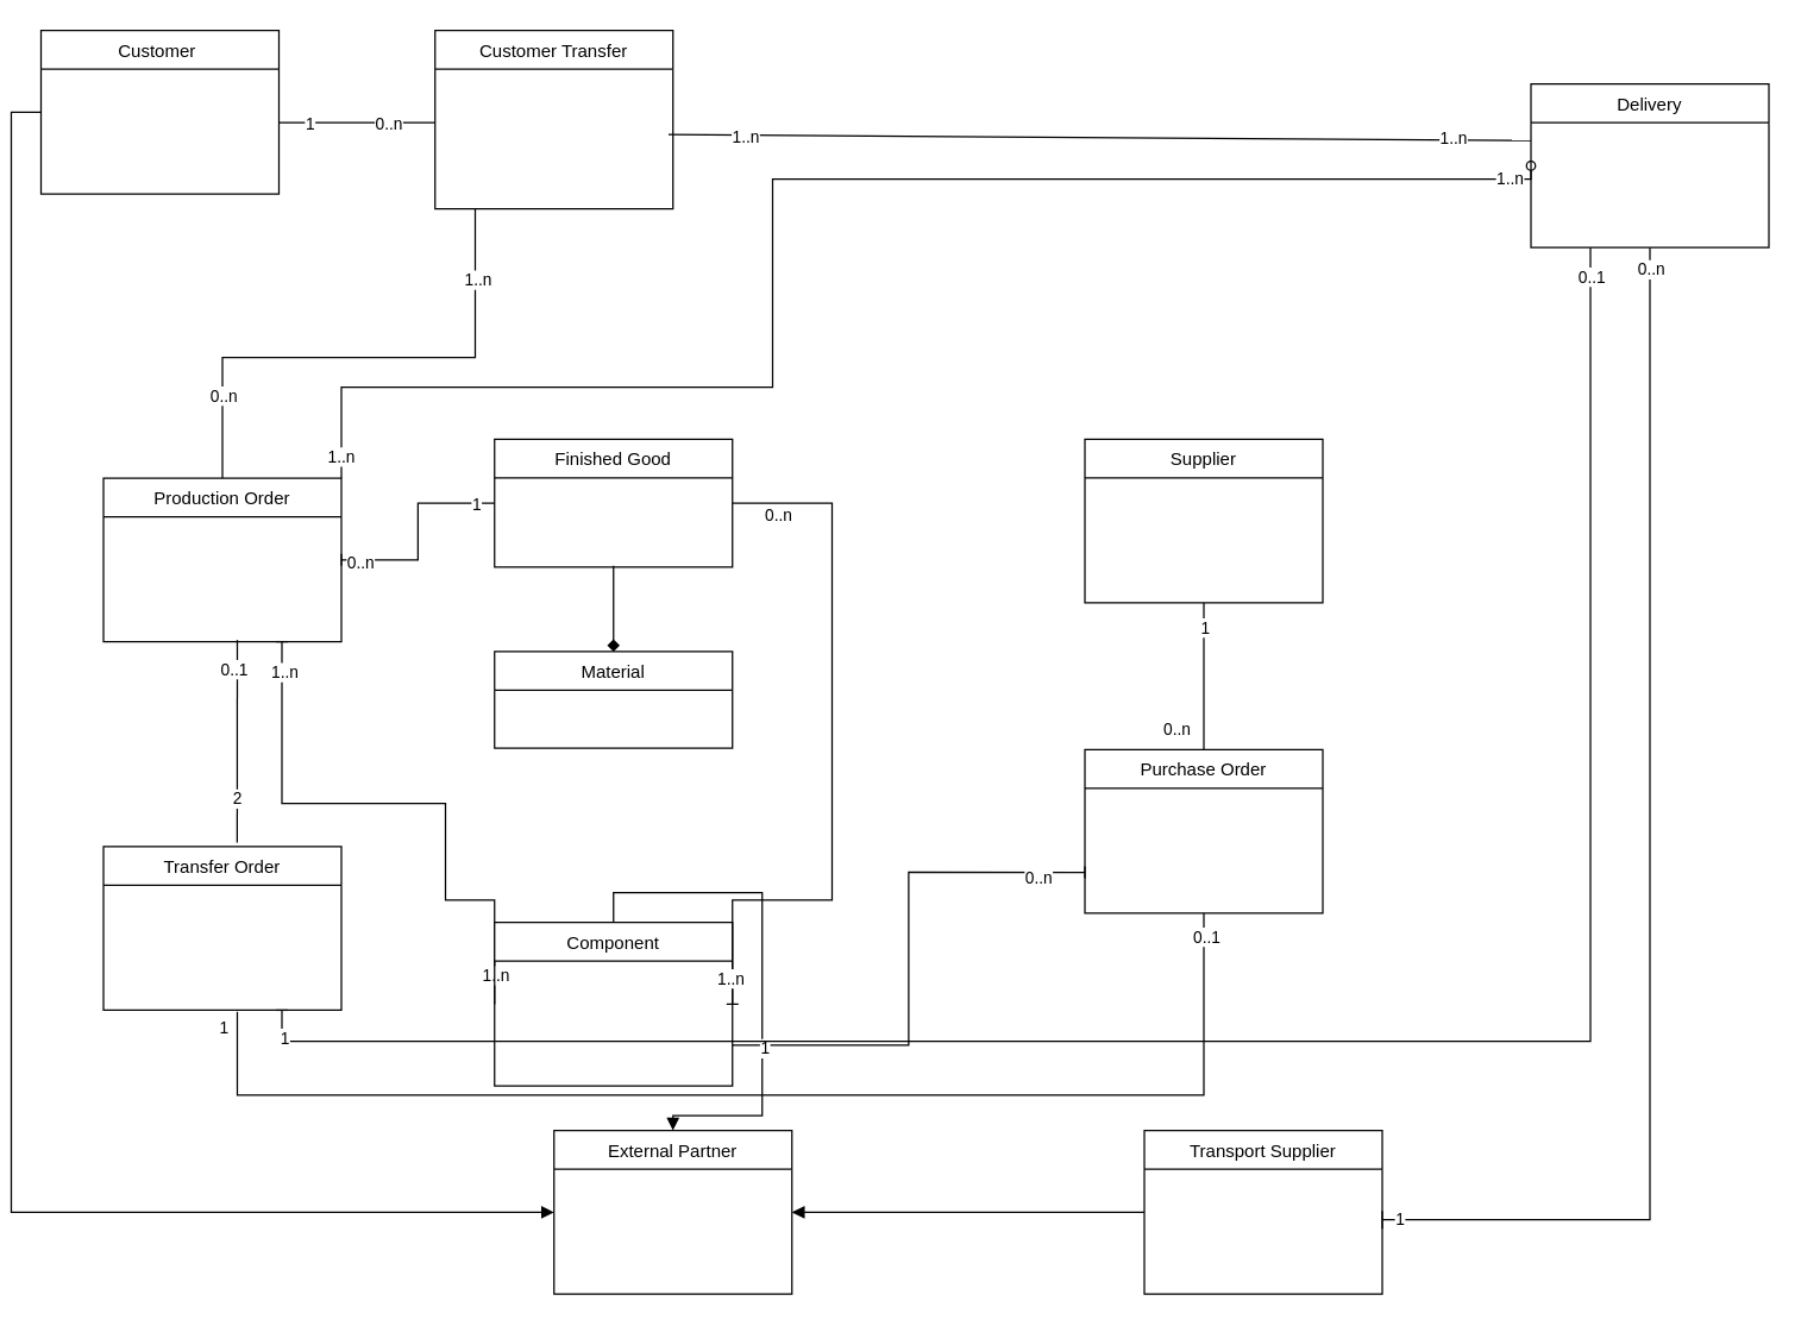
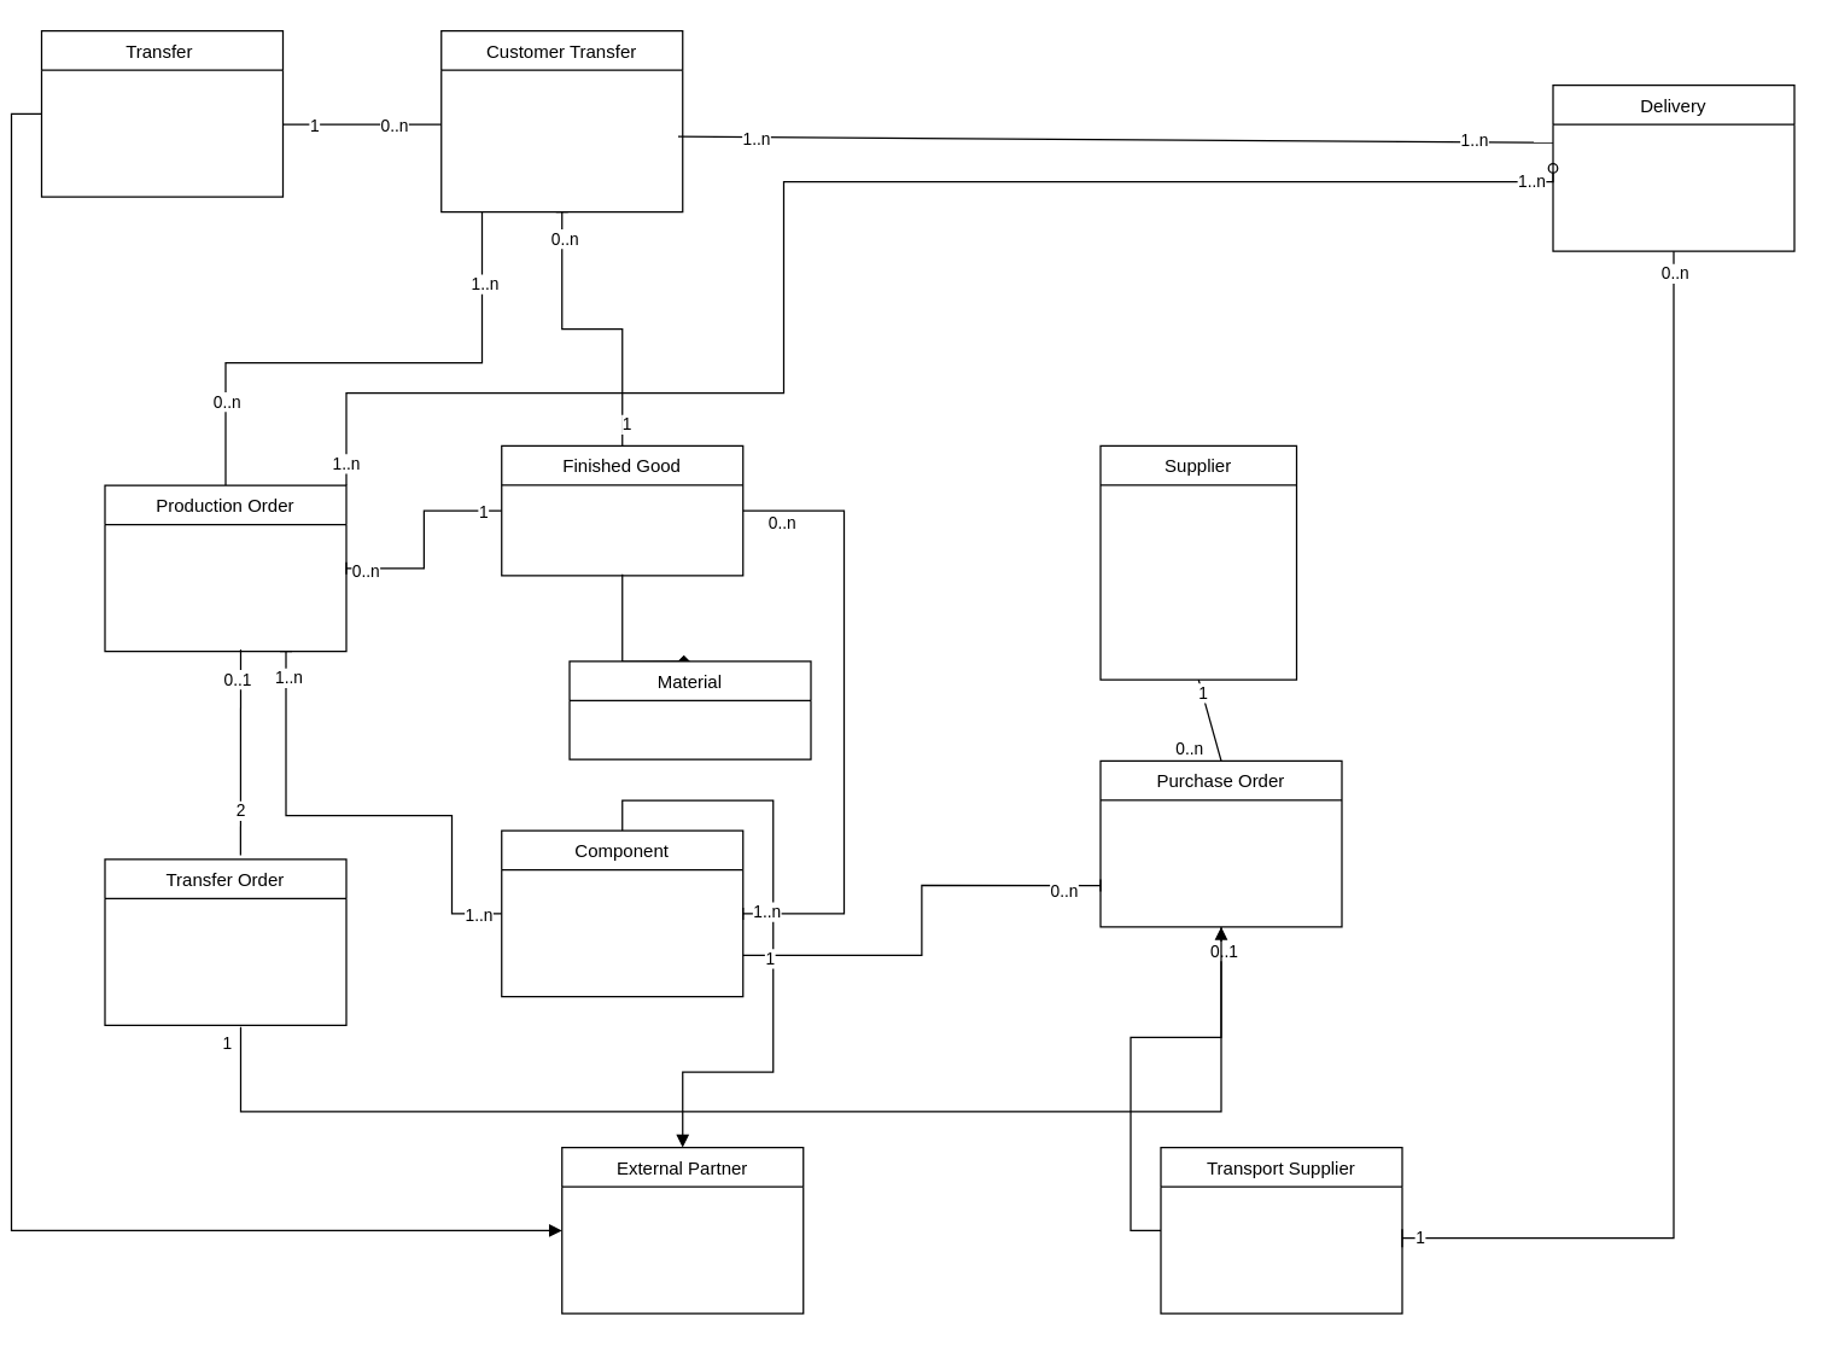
  <mxCell id="0" />
  <mxCell id="1" parent="0" />
  <mxCell id="2" style="edgeStyle=orthogonalEdgeStyle;rounded=0;orthogonalLoop=1;jettySize=auto;html=1;exitX=0.5;exitY=0;exitDx=0;exitDy=0;endArrow=block;endFill=1;" parent="1" source="9" target="39" edge="1"><mxGeometry relative="1" as="geometry" /></mxCell>
  <mxCell id="3" style="edgeStyle=orthogonalEdgeStyle;rounded=0;orthogonalLoop=1;jettySize=auto;html=1;exitX=0;exitY=0.5;exitDx=0;exitDy=0;entryX=0.75;entryY=1;entryDx=0;entryDy=0;endArrow=baseDash;endFill=0;" edge="1" parent="1" source="9" target="31"><mxGeometry relative="1" as="geometry"><Array as="points"><mxPoint x="292" y="605" /><mxPoint x="292" y="540" /><mxPoint x="182" y="540" /></Array></mxGeometry></mxCell>
  <mxCell id="4" value="1..n" style="edgeLabel;html=1;align=center;verticalAlign=middle;resizable=0;points=[];" vertex="1" connectable="0" parent="3"><mxGeometry x="-0.898" relative="1" as="geometry"><mxPoint as="offset" /></mxGeometry></mxCell>
  <mxCell id="5" value="1..n" style="edgeLabel;html=1;align=center;verticalAlign=middle;resizable=0;points=[];" vertex="1" connectable="0" parent="3"><mxGeometry x="0.896" y="-1" relative="1" as="geometry"><mxPoint as="offset" /></mxGeometry></mxCell>
  <mxCell id="6" style="edgeStyle=orthogonalEdgeStyle;rounded=0;orthogonalLoop=1;jettySize=auto;html=1;exitX=1;exitY=0.75;exitDx=0;exitDy=0;entryX=0;entryY=0.75;entryDx=0;entryDy=0;endArrow=baseDash;endFill=0;" edge="1" parent="1" source="9" target="32"><mxGeometry relative="1" as="geometry" /></mxCell>
  <mxCell id="7" value="1" style="edgeLabel;html=1;align=center;verticalAlign=middle;resizable=0;points=[];" vertex="1" connectable="0" parent="6"><mxGeometry x="-0.882" y="-2" relative="1" as="geometry"><mxPoint as="offset" /></mxGeometry></mxCell>
  <mxCell id="8" value="0..n" style="edgeLabel;html=1;align=center;verticalAlign=middle;resizable=0;points=[];" vertex="1" connectable="0" parent="6"><mxGeometry x="0.826" y="-3" relative="1" as="geometry"><mxPoint as="offset" /></mxGeometry></mxCell>
- <mxCell id="9" value="Component" style="swimlane;fontStyle=0;align=center;verticalAlign=top;childLayout=stackLayout;horizontal=1;startSize=26;horizontalStack=0;resizeParent=1;resizeLast=0;collapsible=1;marginBottom=0;rounded=0;shadow=0;strokeWidth=1;" parent="1" vertex="1"><mxGeometry x="325" y="620" width="160" height="110" as="geometry"><mxRectangle x="230" y="140" width="160" height="26" as="alternateBounds" /></mxGeometry></mxCell>
+ <mxCell id="9" value="Component" style="swimlane;fontStyle=0;align=center;verticalAlign=top;childLayout=stackLayout;horizontal=1;startSize=26;horizontalStack=0;resizeParent=1;resizeLast=0;collapsible=1;marginBottom=0;rounded=0;shadow=0;strokeWidth=1;" parent="1" vertex="1"><mxGeometry x="325" y="550" width="160" height="110" as="geometry"><mxRectangle x="230" y="140" width="160" height="26" as="alternateBounds" /></mxGeometry></mxCell>
  <mxCell id="10" style="edgeStyle=orthogonalEdgeStyle;rounded=0;orthogonalLoop=1;jettySize=auto;html=1;exitX=0;exitY=0.5;exitDx=0;exitDy=0;entryX=1;entryY=0.5;entryDx=0;entryDy=0;endArrow=baseDash;endFill=0;" parent="1" source="19" target="31" edge="1"><mxGeometry relative="1" as="geometry" /></mxCell>
  <mxCell id="11" value="1" style="edgeLabel;html=1;align=center;verticalAlign=middle;resizable=0;points=[];" parent="10" vertex="1" connectable="0"><mxGeometry x="-0.818" relative="1" as="geometry"><mxPoint as="offset" /></mxGeometry></mxCell>
  <mxCell id="12" value="0..n" style="edgeLabel;html=1;align=center;verticalAlign=middle;resizable=0;points=[];" parent="10" vertex="1" connectable="0"><mxGeometry x="0.831" y="1" relative="1" as="geometry"><mxPoint as="offset" /></mxGeometry></mxCell>
+ <mxCell id="13" style="edgeStyle=orthogonalEdgeStyle;rounded=0;orthogonalLoop=1;jettySize=auto;html=1;exitX=0.5;exitY=0;exitDx=0;exitDy=0;entryX=0.5;entryY=1;entryDx=0;entryDy=0;endArrow=baseDash;endFill=0;" parent="1" source="19" target="22" edge="1"><mxGeometry relative="1" as="geometry" /></mxCell>
+ <mxCell id="14" value="1" style="edgeLabel;html=1;align=center;verticalAlign=middle;resizable=0;points=[];" parent="13" vertex="1" connectable="0"><mxGeometry x="-0.846" y="-2" relative="1" as="geometry"><mxPoint as="offset" /></mxGeometry></mxCell>
+ <mxCell id="15" value="0..n" style="edgeLabel;html=1;align=center;verticalAlign=middle;resizable=0;points=[];" parent="13" vertex="1" connectable="0"><mxGeometry x="0.826" y="-1" relative="1" as="geometry"><mxPoint as="offset" /></mxGeometry></mxCell>
  <mxCell id="16" style="edgeStyle=orthogonalEdgeStyle;rounded=0;orthogonalLoop=1;jettySize=auto;html=1;exitX=1;exitY=0.5;exitDx=0;exitDy=0;entryX=1;entryY=0.5;entryDx=0;entryDy=0;endArrow=baseDash;endFill=0;" edge="1" parent="1" source="19" target="9"><mxGeometry relative="1" as="geometry"><Array as="points"><mxPoint x="552" y="338" /><mxPoint x="552" y="605" /></Array></mxGeometry></mxCell>
  <mxCell id="17" value="0..n" style="edgeLabel;html=1;align=center;verticalAlign=middle;resizable=0;points=[];" vertex="1" connectable="0" parent="16"><mxGeometry x="-0.874" y="-7" relative="1" as="geometry"><mxPoint as="offset" /></mxGeometry></mxCell>
  <mxCell id="18" value="1..n" style="edgeLabel;html=1;align=center;verticalAlign=middle;resizable=0;points=[];" vertex="1" connectable="0" parent="16"><mxGeometry x="0.924" y="-2" relative="1" as="geometry"><mxPoint as="offset" /></mxGeometry></mxCell>
  <mxCell id="19" value="Finished Good" style="swimlane;fontStyle=0;align=center;verticalAlign=top;childLayout=stackLayout;horizontal=1;startSize=26;horizontalStack=0;resizeParent=1;resizeLast=0;collapsible=1;marginBottom=0;rounded=0;shadow=0;strokeWidth=1;" parent="1" vertex="1"><mxGeometry x="325" y="295" width="160" height="86" as="geometry"><mxRectangle x="130" y="380" width="160" height="26" as="alternateBounds" /></mxGeometry></mxCell>
  <mxCell id="20" style="edgeStyle=orthogonalEdgeStyle;rounded=0;orthogonalLoop=1;jettySize=auto;html=1;exitX=0.5;exitY=1;exitDx=0;exitDy=0;entryX=0.5;entryY=0;entryDx=0;entryDy=0;endArrow=diamond;endFill=1;" parent="1" source="19" target="21" edge="1"><mxGeometry relative="1" as="geometry"><Array as="points"><mxPoint x="405" y="380" /><mxPoint x="405" y="380" /></Array></mxGeometry></mxCell>
- <mxCell id="21" value="Material" style="swimlane;fontStyle=0;align=center;verticalAlign=top;childLayout=stackLayout;horizontal=1;startSize=26;horizontalStack=0;resizeParent=1;resizeLast=0;collapsible=1;marginBottom=0;rounded=0;shadow=0;strokeWidth=1;" parent="1" vertex="1"><mxGeometry x="325" y="437.86" width="160" height="65" as="geometry"><mxRectangle x="550" y="140" width="160" height="26" as="alternateBounds" /></mxGeometry></mxCell>
+ <mxCell id="21" value="Material" style="swimlane;fontStyle=0;align=center;verticalAlign=top;childLayout=stackLayout;horizontal=1;startSize=26;horizontalStack=0;resizeParent=1;resizeLast=0;collapsible=1;marginBottom=0;rounded=0;shadow=0;strokeWidth=1;" parent="1" vertex="1"><mxGeometry x="370" y="437.86" width="160" height="65" as="geometry"><mxRectangle x="550" y="140" width="160" height="26" as="alternateBounds" /></mxGeometry></mxCell>
  <mxCell id="22" value="Customer Transfer" style="swimlane;fontStyle=0;align=center;verticalAlign=top;childLayout=stackLayout;horizontal=1;startSize=26;horizontalStack=0;resizeParent=1;resizeLast=0;collapsible=1;marginBottom=0;rounded=0;shadow=0;strokeWidth=1;" parent="1" vertex="1"><mxGeometry x="285" y="20" width="160" height="120" as="geometry"><mxRectangle x="550" y="140" width="160" height="26" as="alternateBounds" /></mxGeometry></mxCell>
  <mxCell id="23" style="edgeStyle=orthogonalEdgeStyle;rounded=0;orthogonalLoop=1;jettySize=auto;html=1;exitX=0;exitY=0.5;exitDx=0;exitDy=0;entryX=0;entryY=0.5;entryDx=0;entryDy=0;endArrow=block;endFill=1;" parent="1" source="24" target="39" edge="1"><mxGeometry relative="1" as="geometry" /></mxCell>
- <mxCell id="24" value="Customer " style="swimlane;fontStyle=0;align=center;verticalAlign=top;childLayout=stackLayout;horizontal=1;startSize=26;horizontalStack=0;resizeParent=1;resizeLast=0;collapsible=1;marginBottom=0;rounded=0;shadow=0;strokeWidth=1;" parent="1" vertex="1"><mxGeometry x="20" y="20" width="160" height="110" as="geometry"><mxRectangle x="550" y="140" width="160" height="26" as="alternateBounds" /></mxGeometry></mxCell>
+ <mxCell id="24" value="Transfer " style="swimlane;fontStyle=0;align=center;verticalAlign=top;childLayout=stackLayout;horizontal=1;startSize=26;horizontalStack=0;resizeParent=1;resizeLast=0;collapsible=1;marginBottom=0;rounded=0;shadow=0;strokeWidth=1;" parent="1" vertex="1"><mxGeometry x="20" y="20" width="160" height="110" as="geometry"><mxRectangle x="550" y="140" width="160" height="26" as="alternateBounds" /></mxGeometry></mxCell>
  <mxCell id="25" value="" style="endArrow=none;html=1;rounded=0;" parent="1" edge="1"><mxGeometry width="50" height="50" relative="1" as="geometry"><mxPoint x="285" y="82" as="sourcePoint" /><mxPoint x="180" y="82" as="targetPoint" /></mxGeometry></mxCell>
  <mxCell id="26" value="1" style="edgeLabel;html=1;align=center;verticalAlign=middle;resizable=0;points=[];" parent="25" vertex="1" connectable="0"><mxGeometry x="0.194" y="3" relative="1" as="geometry"><mxPoint x="-22" y="-3" as="offset" /></mxGeometry></mxCell>
  <mxCell id="27" value="0..n" style="edgeLabel;html=1;align=center;verticalAlign=middle;resizable=0;points=[];" parent="25" vertex="1" connectable="0"><mxGeometry x="-0.028" relative="1" as="geometry"><mxPoint x="19" as="offset" /></mxGeometry></mxCell>
  <mxCell id="28" style="edgeStyle=orthogonalEdgeStyle;rounded=0;orthogonalLoop=1;jettySize=auto;html=1;exitX=1;exitY=0;exitDx=0;exitDy=0;entryX=0;entryY=0.5;entryDx=0;entryDy=0;endArrow=oval;endFill=0;" parent="1" source="31" target="38" edge="1"><mxGeometry relative="1" as="geometry"><Array as="points"><mxPoint x="222" y="260" /><mxPoint x="512" y="260" /><mxPoint x="512" y="120" /><mxPoint x="1022" y="120" /></Array></mxGeometry></mxCell>
  <mxCell id="29" value="1..n" style="edgeLabel;html=1;align=center;verticalAlign=middle;resizable=0;points=[];" parent="28" vertex="1" connectable="0"><mxGeometry x="-0.97" y="1" relative="1" as="geometry"><mxPoint as="offset" /></mxGeometry></mxCell>
  <mxCell id="30" value="1..n" style="edgeLabel;html=1;align=center;verticalAlign=middle;resizable=0;points=[];" parent="28" vertex="1" connectable="0"><mxGeometry x="0.955" y="1" relative="1" as="geometry"><mxPoint as="offset" /></mxGeometry></mxCell>
  <mxCell id="31" value="Production Order" style="swimlane;fontStyle=0;align=center;verticalAlign=top;childLayout=stackLayout;horizontal=1;startSize=26;horizontalStack=0;resizeParent=1;resizeLast=0;collapsible=1;marginBottom=0;rounded=0;shadow=0;strokeWidth=1;" parent="1" vertex="1"><mxGeometry x="62" y="321.17" width="160" height="110" as="geometry"><mxRectangle x="550" y="140" width="160" height="26" as="alternateBounds" /></mxGeometry></mxCell>
  <mxCell id="32" value="Purchase Order" style="swimlane;fontStyle=0;align=center;verticalAlign=top;childLayout=stackLayout;horizontal=1;startSize=26;horizontalStack=0;resizeParent=1;resizeLast=0;collapsible=1;marginBottom=0;rounded=0;shadow=0;strokeWidth=1;" parent="1" vertex="1"><mxGeometry x="722" y="503.83" width="160" height="110" as="geometry"><mxRectangle x="550" y="140" width="160" height="26" as="alternateBounds" /></mxGeometry></mxCell>
  <mxCell id="33" value="Transfer Order" style="swimlane;fontStyle=0;align=center;verticalAlign=top;childLayout=stackLayout;horizontal=1;startSize=26;horizontalStack=0;resizeParent=1;resizeLast=0;collapsible=1;marginBottom=0;rounded=0;shadow=0;strokeWidth=1;" parent="1" vertex="1"><mxGeometry x="62" y="569.05" width="160" height="110" as="geometry"><mxRectangle x="550" y="140" width="160" height="26" as="alternateBounds" /></mxGeometry></mxCell>
- <mxCell id="34" value="Supplier" style="swimlane;fontStyle=0;align=center;verticalAlign=top;childLayout=stackLayout;horizontal=1;startSize=26;horizontalStack=0;resizeParent=1;resizeLast=0;collapsible=1;marginBottom=0;rounded=0;shadow=0;strokeWidth=1;" parent="1" vertex="1"><mxGeometry x="722" y="295" width="160" height="110" as="geometry"><mxRectangle x="550" y="140" width="160" height="26" as="alternateBounds" /></mxGeometry></mxCell>
- <mxCell id="35" style="edgeStyle=orthogonalEdgeStyle;rounded=0;orthogonalLoop=1;jettySize=auto;html=1;exitX=0.25;exitY=1;exitDx=0;exitDy=0;entryX=0.75;entryY=1;entryDx=0;entryDy=0;endArrow=baseDash;endFill=0;" edge="1" parent="1" source="38" target="33"><mxGeometry relative="1" as="geometry"><Array as="points"><mxPoint x="1062" y="700" /><mxPoint x="182" y="700" /></Array></mxGeometry></mxCell>
- <mxCell id="36" value="0..1" style="edgeLabel;html=1;align=center;verticalAlign=middle;resizable=0;points=[];" vertex="1" connectable="0" parent="35"><mxGeometry x="-0.974" relative="1" as="geometry"><mxPoint as="offset" /></mxGeometry></mxCell>
- <mxCell id="37" value="1" style="edgeLabel;html=1;align=center;verticalAlign=middle;resizable=0;points=[];" vertex="1" connectable="0" parent="35"><mxGeometry x="0.976" y="-1" relative="1" as="geometry"><mxPoint y="1" as="offset" /></mxGeometry></mxCell>
+ <mxCell id="34" value="Supplier" style="swimlane;fontStyle=0;align=center;verticalAlign=top;childLayout=stackLayout;horizontal=1;startSize=26;horizontalStack=0;resizeParent=1;resizeLast=0;collapsible=1;marginBottom=0;rounded=0;shadow=0;strokeWidth=1;" parent="1" vertex="1"><mxGeometry x="722" y="295" width="130" height="155" as="geometry"><mxRectangle x="550" y="140" width="160" height="26" as="alternateBounds" /></mxGeometry></mxCell>
  <mxCell id="38" value="Delivery" style="swimlane;fontStyle=0;align=center;verticalAlign=top;childLayout=stackLayout;horizontal=1;startSize=26;horizontalStack=0;resizeParent=1;resizeLast=0;collapsible=1;marginBottom=0;rounded=0;shadow=0;strokeWidth=1;" parent="1" vertex="1"><mxGeometry x="1022" y="56" width="160" height="110" as="geometry"><mxRectangle x="550" y="140" width="160" height="26" as="alternateBounds" /></mxGeometry></mxCell>
  <mxCell id="39" value="External Partner" style="swimlane;fontStyle=0;align=center;verticalAlign=top;childLayout=stackLayout;horizontal=1;startSize=26;horizontalStack=0;resizeParent=1;resizeLast=0;collapsible=1;marginBottom=0;rounded=0;shadow=0;strokeWidth=1;" parent="1" vertex="1"><mxGeometry x="365" y="760" width="160" height="110" as="geometry"><mxRectangle x="550" y="140" width="160" height="26" as="alternateBounds" /></mxGeometry></mxCell>
  <mxCell id="40" value="" style="endArrow=baseDash;endSize=10;endFill=0;shadow=0;strokeWidth=1;rounded=0;edgeStyle=elbowEdgeStyle;elbow=vertical;exitX=0.5;exitY=1;exitDx=0;exitDy=0;" parent="1" source="38" edge="1"><mxGeometry width="160" relative="1" as="geometry"><mxPoint x="660" y="620" as="sourcePoint" /><mxPoint x="922" y="820" as="targetPoint" /><Array as="points"><mxPoint x="732" y="820" /></Array></mxGeometry></mxCell>
  <mxCell id="41" value="0..n" style="edgeLabel;html=1;align=center;verticalAlign=middle;resizable=0;points=[];" parent="40" vertex="1" connectable="0"><mxGeometry x="-0.966" relative="1" as="geometry"><mxPoint as="offset" /></mxGeometry></mxCell>
  <mxCell id="42" value="1" style="edgeLabel;html=1;align=center;verticalAlign=middle;resizable=0;points=[];" parent="40" vertex="1" connectable="0"><mxGeometry x="0.974" y="-1" relative="1" as="geometry"><mxPoint as="offset" /></mxGeometry></mxCell>
  <mxCell id="43" value="" style="endArrow=none;html=1;rounded=0;entryX=0;entryY=0.5;entryDx=0;entryDy=0;" parent="1" edge="1"><mxGeometry width="50" height="50" relative="1" as="geometry"><mxPoint x="442" y="90" as="sourcePoint" /><mxPoint x="1022" y="94" as="targetPoint" /></mxGeometry></mxCell>
  <mxCell id="44" value="1..n" style="edgeLabel;html=1;align=center;verticalAlign=middle;resizable=0;points=[];" parent="43" vertex="1" connectable="0"><mxGeometry x="-0.82" y="-1" relative="1" as="geometry"><mxPoint as="offset" /></mxGeometry></mxCell>
  <mxCell id="45" value="1..n" style="edgeLabel;html=1;align=center;verticalAlign=middle;resizable=0;points=[];" parent="43" vertex="1" connectable="0"><mxGeometry x="0.82" y="1" relative="1" as="geometry"><mxPoint as="offset" /></mxGeometry></mxCell>
  <mxCell id="46" value="" style="endArrow=none;html=1;rounded=0;exitX=0.5;exitY=0;exitDx=0;exitDy=0;" parent="1" source="31" edge="1"><mxGeometry width="50" height="50" relative="1" as="geometry"><mxPoint x="660" y="296" as="sourcePoint" /><mxPoint x="312" y="140" as="targetPoint" /><Array as="points"><mxPoint x="142" y="240" /><mxPoint x="232" y="240" /><mxPoint x="312" y="240" /></Array></mxGeometry></mxCell>
  <mxCell id="47" value="1..n" style="edgeLabel;html=1;align=center;verticalAlign=middle;resizable=0;points=[];" parent="46" vertex="1" connectable="0"><mxGeometry x="0.672" y="-1" relative="1" as="geometry"><mxPoint y="-10" as="offset" /></mxGeometry></mxCell>
  <mxCell id="48" value="0..n" style="edgeLabel;html=1;align=center;verticalAlign=middle;resizable=0;points=[];" parent="46" vertex="1" connectable="0"><mxGeometry x="-0.676" relative="1" as="geometry"><mxPoint y="1" as="offset" /></mxGeometry></mxCell>
  <mxCell id="49" value="" style="endArrow=none;html=1;rounded=0;exitX=0.562;exitY=-0.025;exitDx=0;exitDy=0;exitPerimeter=0;" parent="1" source="33" edge="1"><mxGeometry width="50" height="50" relative="1" as="geometry"><mxPoint x="700" y="680" as="sourcePoint" /><mxPoint x="152" y="430" as="targetPoint" /></mxGeometry></mxCell>
  <mxCell id="50" value="0..1" style="edgeLabel;html=1;align=center;verticalAlign=middle;resizable=0;points=[];" parent="49" vertex="1" connectable="0"><mxGeometry x="0.724" y="2" relative="1" as="geometry"><mxPoint as="offset" /></mxGeometry></mxCell>
  <mxCell id="51" value="2" style="edgeLabel;html=1;align=center;verticalAlign=middle;resizable=0;points=[];" parent="49" vertex="1" connectable="0"><mxGeometry x="-0.56" relative="1" as="geometry"><mxPoint as="offset" /></mxGeometry></mxCell>
  <mxCell id="52" value="" style="endArrow=none;html=1;rounded=0;entryX=0.5;entryY=1;entryDx=0;entryDy=0;" parent="1" target="32" edge="1"><mxGeometry width="50" height="50" relative="1" as="geometry"><mxPoint x="152" y="680" as="sourcePoint" /><mxPoint x="802" y="630" as="targetPoint" /><Array as="points"><mxPoint x="152" y="716.17" /><mxPoint x="152" y="736.17" /><mxPoint x="352" y="736.17" /><mxPoint x="802" y="736.17" /></Array></mxGeometry></mxCell>
  <mxCell id="53" value="0..1" style="edgeLabel;html=1;align=center;verticalAlign=middle;resizable=0;points=[];" parent="52" vertex="1" connectable="0"><mxGeometry x="0.839" y="-1" relative="1" as="geometry"><mxPoint y="-51" as="offset" /></mxGeometry></mxCell>
  <mxCell id="54" value="1" style="edgeLabel;html=1;align=center;verticalAlign=middle;resizable=0;points=[];" parent="52" vertex="1" connectable="0"><mxGeometry x="-0.833" y="-2" relative="1" as="geometry"><mxPoint x="-22" y="-48" as="offset" /></mxGeometry></mxCell>
  <mxCell id="55" value="" style="endArrow=none;html=1;rounded=0;exitX=0.5;exitY=1;exitDx=0;exitDy=0;entryX=0.5;entryY=0;entryDx=0;entryDy=0;" parent="1" source="34" target="32" edge="1"><mxGeometry width="50" height="50" relative="1" as="geometry"><mxPoint x="932" y="463.83" as="sourcePoint" /><mxPoint x="822" y="463.83" as="targetPoint" /><Array as="points" /></mxGeometry></mxCell>
  <mxCell id="56" value="0..n" style="edgeLabel;html=1;align=center;verticalAlign=middle;resizable=0;points=[];" parent="55" vertex="1" connectable="0"><mxGeometry x="0.724" y="-1" relative="1" as="geometry"><mxPoint x="-18" y="-1" as="offset" /></mxGeometry></mxCell>
  <mxCell id="57" value="1" style="edgeLabel;html=1;align=center;verticalAlign=middle;resizable=0;points=[];" parent="55" vertex="1" connectable="0"><mxGeometry x="-0.684" relative="1" as="geometry"><mxPoint as="offset" /></mxGeometry></mxCell>
- <mxCell id="58" style="edgeStyle=orthogonalEdgeStyle;rounded=0;orthogonalLoop=1;jettySize=auto;html=1;exitX=0;exitY=0.5;exitDx=0;exitDy=0;entryX=1;entryY=0.5;entryDx=0;entryDy=0;endArrow=block;endFill=1;" parent="1" source="59" target="39" edge="1"><mxGeometry relative="1" as="geometry" /></mxCell>
+ <mxCell id="58" style="edgeStyle=orthogonalEdgeStyle;rounded=0;orthogonalLoop=1;jettySize=auto;html=1;exitX=0;exitY=0.5;exitDx=0;exitDy=0;endArrow=block;endFill=1;" parent="1" source="59" target="32" edge="1"><mxGeometry relative="1" as="geometry" /></mxCell>
  <mxCell id="59" value="Transport Supplier" style="swimlane;fontStyle=0;align=center;verticalAlign=top;childLayout=stackLayout;horizontal=1;startSize=26;horizontalStack=0;resizeParent=1;resizeLast=0;collapsible=1;marginBottom=0;rounded=0;shadow=0;strokeWidth=1;" parent="1" vertex="1"><mxGeometry x="762" y="760" width="160" height="110" as="geometry"><mxRectangle x="550" y="140" width="160" height="26" as="alternateBounds" /></mxGeometry></mxCell>
